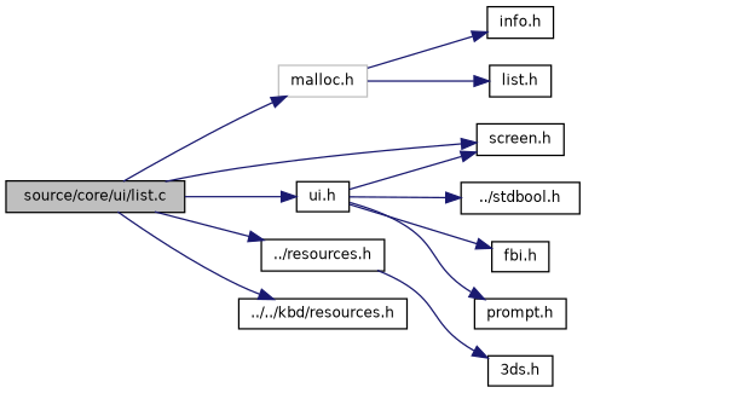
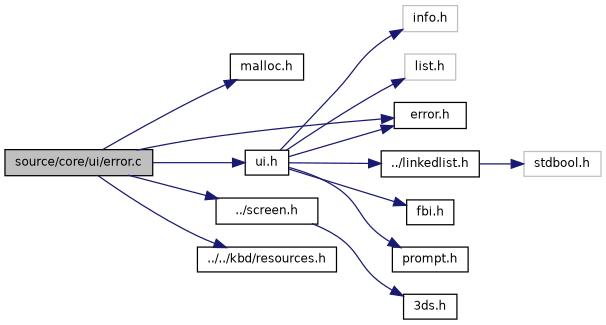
  digraph {
    rankdir=LR
    node [color=black fillcolor=white fontname=Helvetica fontsize=10 shape=record style=filled]
    edge [color=midnightblue fontname=Helvetica fontsize=10 labelfontname=Helvetica labelfontsize=10 style=solid]
-   n1 [fillcolor=grey75 fontcolor=black height=0.2 label="source/core/ui/list.c" width=0.4]
-   n2 [color=grey75 height=0.2 label="malloc.h" width=0.4]
-   n3 [height=0.2 label="screen.h" width=0.4]
+   n1 [fillcolor=grey75 fontcolor=black height=0.2 label="source/core/ui/error.c" width=0.4]
+   n2 [height=0.2 label="malloc.h" width=0.4]
+   n3 [height=0.2 label="error.h" width=0.4]
    n4 [height=0.2 label="ui.h" width=0.4]
-   n5 [height=0.2 label="../resources.h" width=0.4]
+   n5 [height=0.2 label="../screen.h" width=0.4]
    n6 [height=0.2 label="../../kbd/resources.h" width=0.4]
    n7 [height=0.2 label="3ds.h" width=0.4]
-   n8 [height=0.2 label="list.h" width=0.4]
-   n9 [height=0.2 label="../stdbool.h" width=0.4]
-   n10 [height=0.2 label="info.h" width=0.4]
+   n8 [color=grey75 height=0.2 label="list.h" width=0.4]
+   n9 [height=0.2 label="../linkedlist.h" width=0.4]
+   n10 [color=grey75 height=0.2 label="info.h" width=0.4]
    n11 [height=0.2 label="fbi.h" width=0.4]
    n12 [height=0.2 label="prompt.h" width=0.4]
+   n13 [color=grey75 height=0.2 label="stdbool.h" width=0.4]
    n1 -> n2
    n1 -> n3
    n1 -> n4
    n1 -> n5
    n1 -> n6
    n4 -> n3
-   n2 -> n8
+   n4 -> n8
    n4 -> n9
-   n2 -> n10
+   n4 -> n10
    n4 -> n11
    n4 -> n12
    n5 -> n7
+   n9 -> n13
  }
